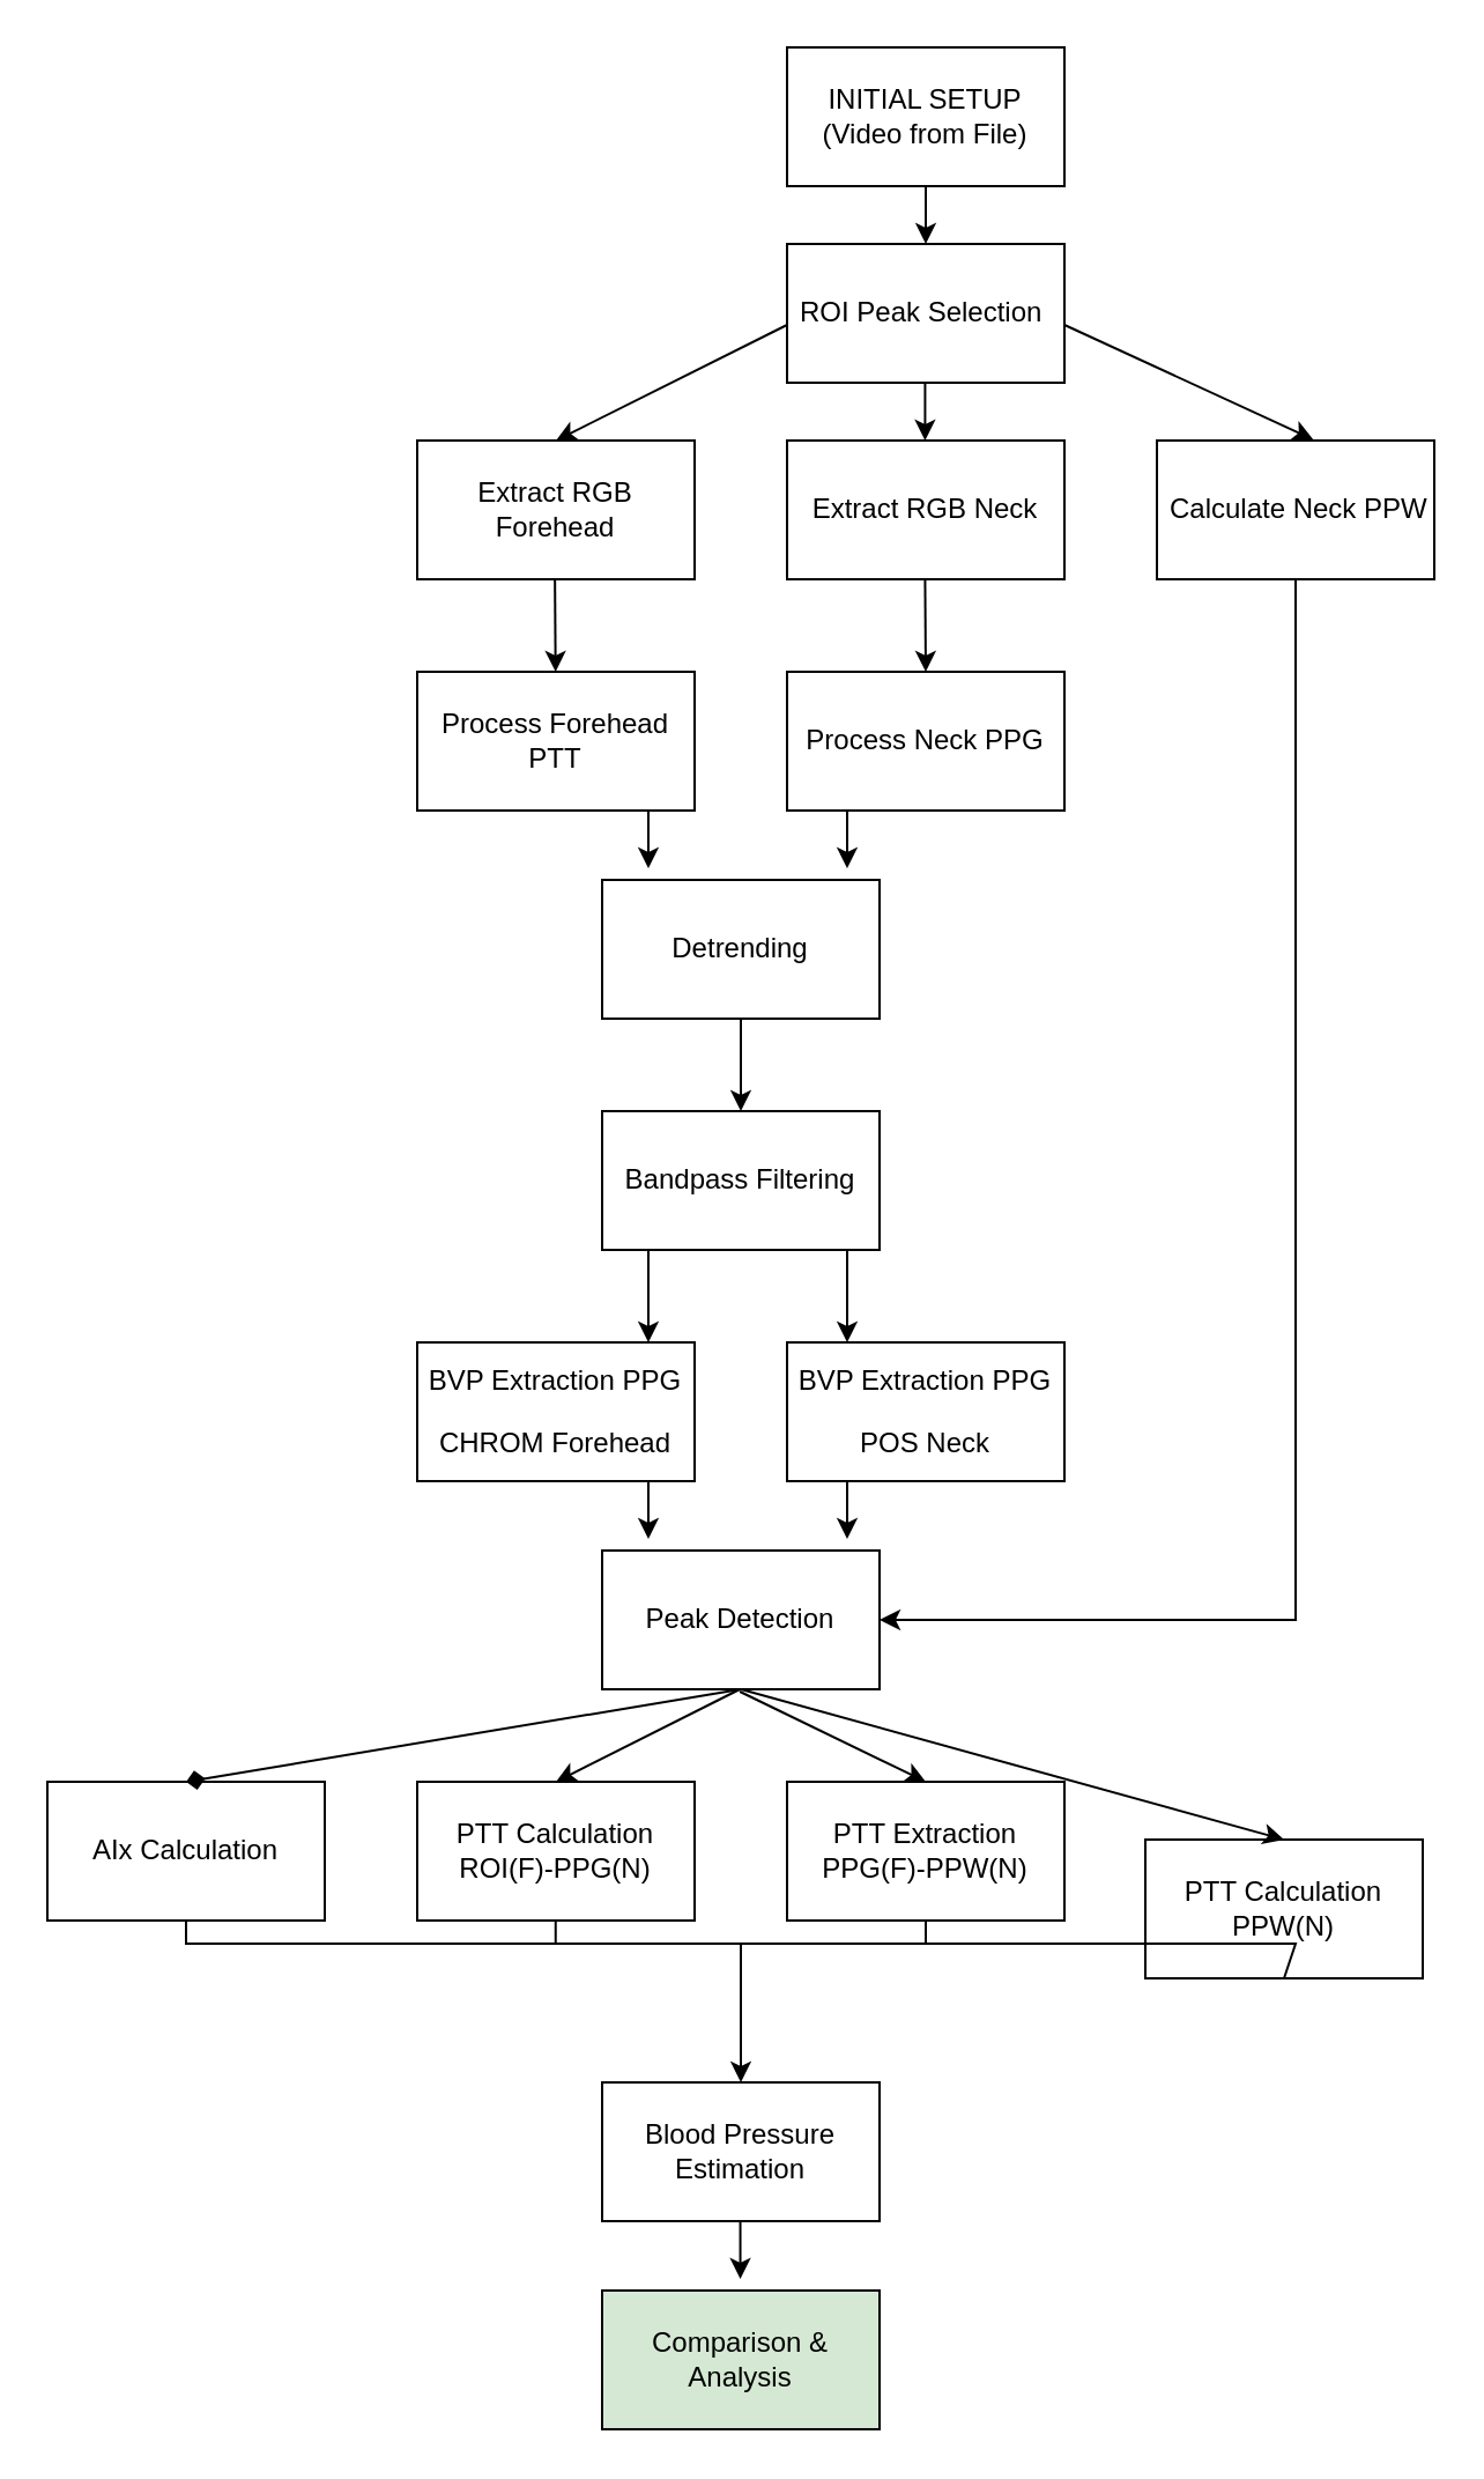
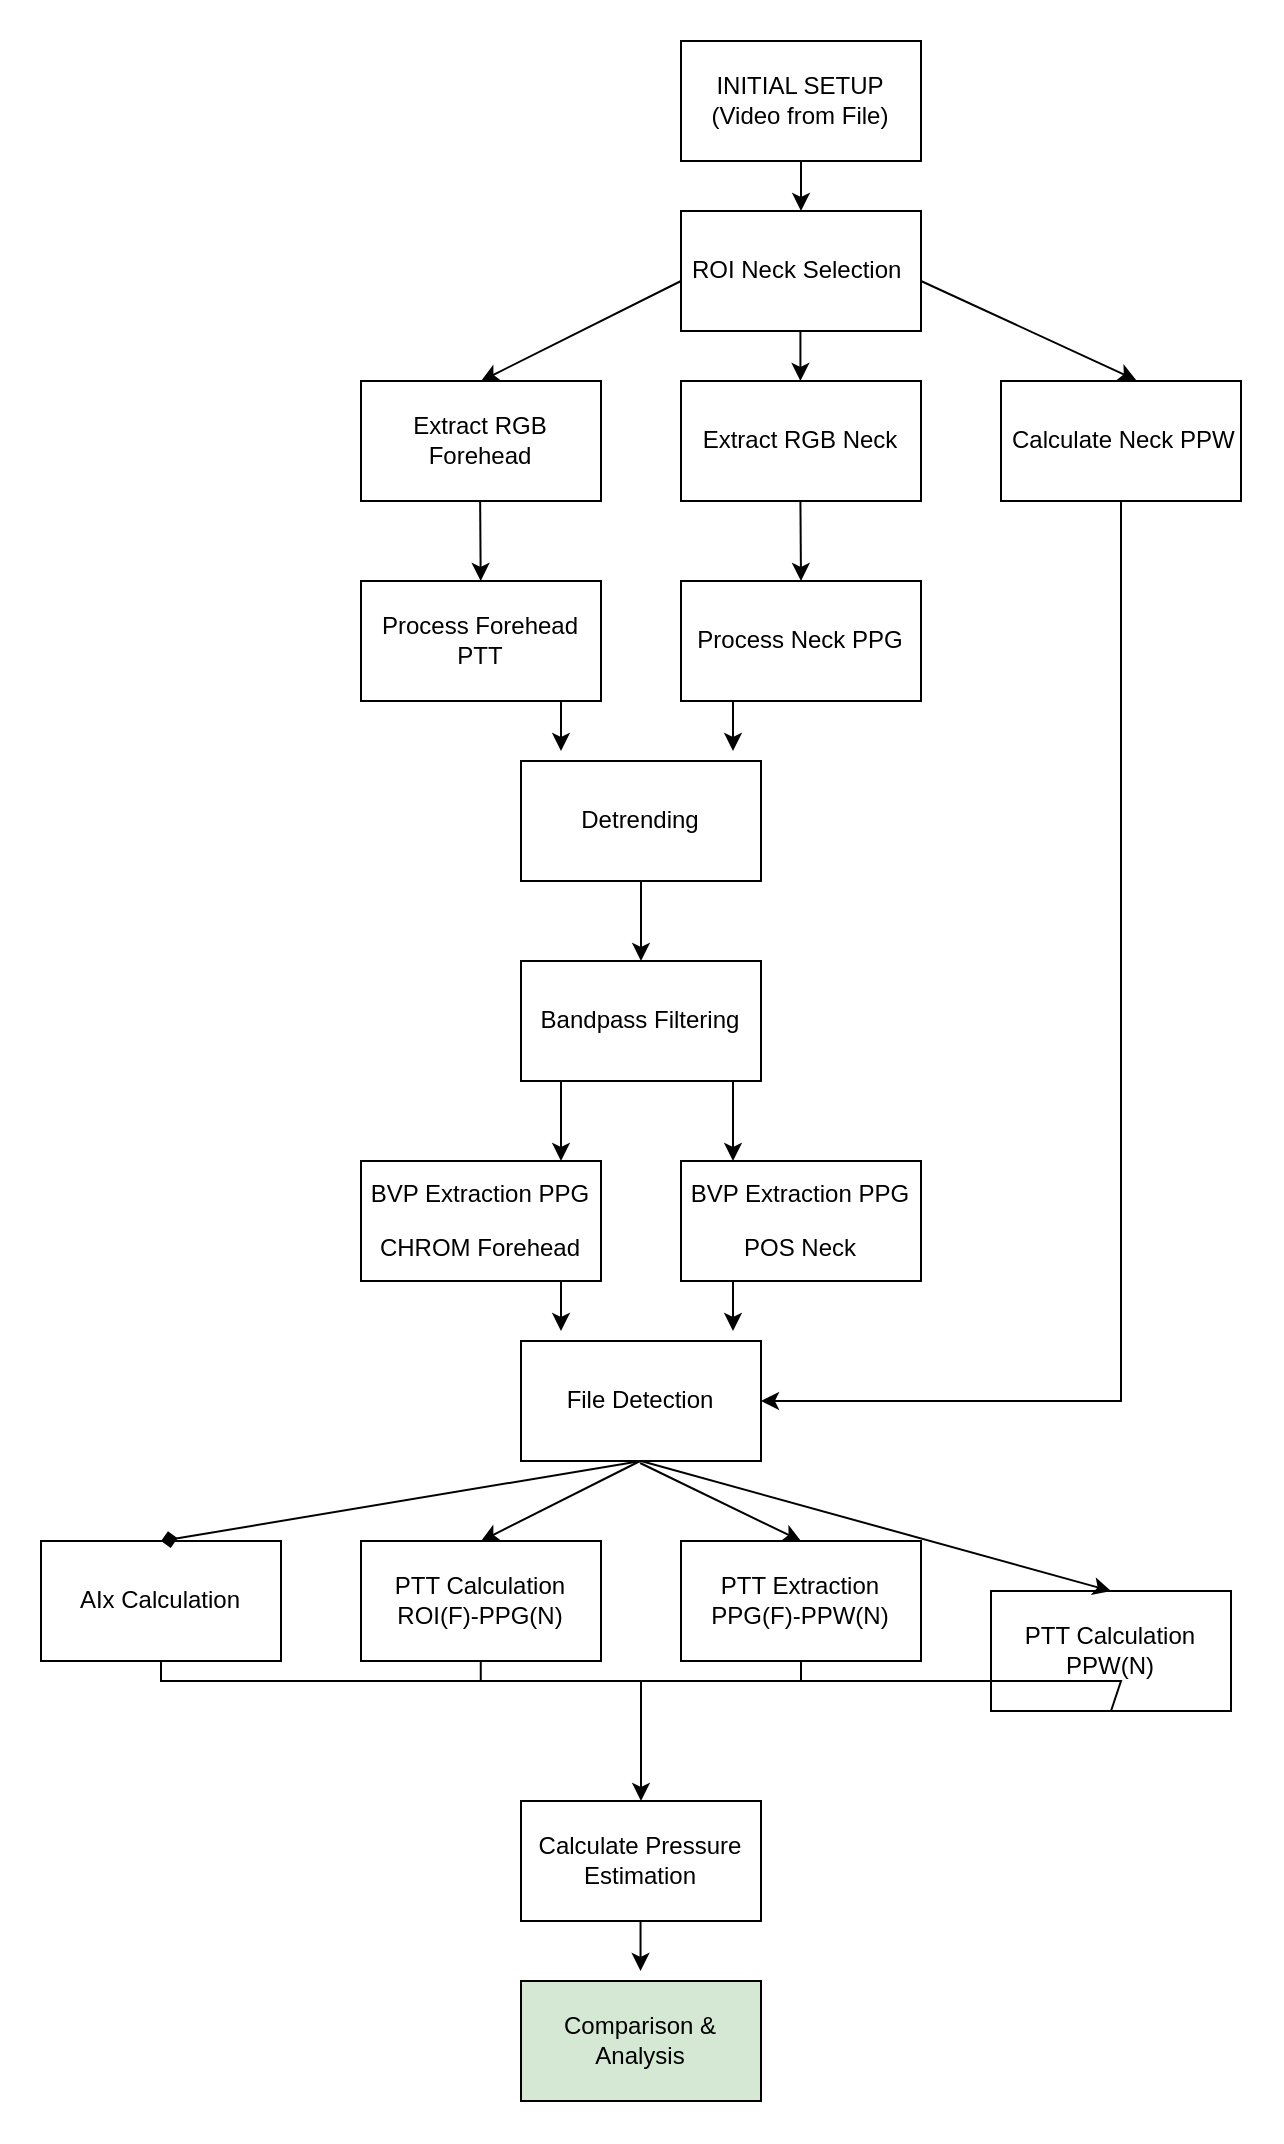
  <mxCell id="0" />
  <mxCell id="1" parent="0" />
  <mxCell id="2" value="INITIAL SETUP&lt;div&gt;(Video from File)&lt;/div&gt;" style="rounded=0;whiteSpace=wrap;html=1;" vertex="1" parent="1"><mxGeometry x="340" y="20" width="120" height="60" as="geometry" /></mxCell>
- <mxCell id="3" value="ROI Peak&amp;nbsp;&lt;span style=&quot;background-color: transparent; color: light-dark(rgb(0, 0, 0), rgb(255, 255, 255));&quot;&gt;Selection&amp;nbsp;&lt;/span&gt;" style="rounded=0;whiteSpace=wrap;html=1;" vertex="1" parent="1"><mxGeometry x="340" y="105" width="120" height="60" as="geometry" /></mxCell>
+ <mxCell id="3" value="ROI Neck&amp;nbsp;&lt;span style=&quot;background-color: transparent; color: light-dark(rgb(0, 0, 0), rgb(255, 255, 255));&quot;&gt;Selection&amp;nbsp;&lt;/span&gt;" style="rounded=0;whiteSpace=wrap;html=1;" vertex="1" parent="1"><mxGeometry x="340" y="105" width="120" height="60" as="geometry" /></mxCell>
  <mxCell id="4" value="&lt;p class=&quot;p1&quot;&gt;Process Forehead PTT&lt;/p&gt;" style="rounded=0;whiteSpace=wrap;html=1;" vertex="1" parent="1"><mxGeometry x="180" y="290" width="120" height="60" as="geometry" /></mxCell>
  <mxCell id="5" value="&lt;p class=&quot;p1&quot;&gt;Process Neck PPG&lt;/p&gt;" style="rounded=0;whiteSpace=wrap;html=1;" vertex="1" parent="1"><mxGeometry x="340" y="290" width="120" height="60" as="geometry" /></mxCell>
  <mxCell id="6" value="&lt;p class=&quot;p1&quot;&gt;&lt;span class=&quot;Apple-converted-space&quot;&gt;&amp;nbsp;&lt;/span&gt;Calculate Neck PPW&lt;/p&gt;" style="rounded=0;whiteSpace=wrap;html=1;" vertex="1" parent="1"><mxGeometry x="500" y="190" width="120" height="60" as="geometry" /></mxCell>
  <mxCell id="7" value="&lt;p class=&quot;p1&quot;&gt;Detrending&lt;/p&gt;" style="rounded=0;whiteSpace=wrap;html=1;" vertex="1" parent="1"><mxGeometry x="260" y="380" width="120" height="60" as="geometry" /></mxCell>
  <mxCell id="8" value="&lt;p class=&quot;p1&quot;&gt;Bandpass Filtering&lt;/p&gt;" style="rounded=0;whiteSpace=wrap;html=1;" vertex="1" parent="1"><mxGeometry x="260" y="480" width="120" height="60" as="geometry" /></mxCell>
  <mxCell id="9" value="&lt;p class=&quot;p1&quot;&gt;BVP Extraction PPG&lt;/p&gt;&lt;p class=&quot;p1&quot;&gt;&lt;span style=&quot;background-color: transparent; color: light-dark(rgb(0, 0, 0), rgb(255, 255, 255));&quot;&gt;CHROM&amp;nbsp;&lt;/span&gt;&lt;span style=&quot;background-color: transparent; color: light-dark(rgb(0, 0, 0), rgb(255, 255, 255));&quot;&gt;Forehead&lt;/span&gt;&lt;/p&gt;" style="rounded=0;whiteSpace=wrap;html=1;" vertex="1" parent="1"><mxGeometry x="180" y="580" width="120" height="60" as="geometry" /></mxCell>
  <mxCell id="10" value="&lt;p class=&quot;p1&quot;&gt;BVP Extraction PPG&lt;/p&gt;&lt;p class=&quot;p1&quot;&gt;&lt;span style=&quot;background-color: transparent; color: light-dark(rgb(0, 0, 0), rgb(255, 255, 255));&quot;&gt;POS Neck&lt;/span&gt;&lt;/p&gt;" style="rounded=0;whiteSpace=wrap;html=1;" vertex="1" parent="1"><mxGeometry x="340" y="580" width="120" height="60" as="geometry" /></mxCell>
- <mxCell id="11" value="Peak Detection" style="rounded=0;whiteSpace=wrap;html=1;" vertex="1" parent="1"><mxGeometry x="260" y="670" width="120" height="60" as="geometry" /></mxCell>
+ <mxCell id="11" value="File Detection" style="rounded=0;whiteSpace=wrap;html=1;" vertex="1" parent="1"><mxGeometry x="260" y="670" width="120" height="60" as="geometry" /></mxCell>
  <mxCell id="12" value="PTT Calculation&lt;br&gt;ROI(F)-PPG(N)" style="rounded=0;whiteSpace=wrap;html=1;" vertex="1" parent="1"><mxGeometry x="180" y="770" width="120" height="60" as="geometry" /></mxCell>
  <mxCell id="13" value="AIx Calculation" style="rounded=0;whiteSpace=wrap;html=1;" vertex="1" parent="1"><mxGeometry x="20" y="770" width="120" height="60" as="geometry" /></mxCell>
- <mxCell id="14" value="Blood Pressure Estimation" style="rounded=0;whiteSpace=wrap;html=1;" vertex="1" parent="1"><mxGeometry x="260" y="900" width="120" height="60" as="geometry" /></mxCell>
+ <mxCell id="14" value="Calculate Pressure Estimation" style="rounded=0;whiteSpace=wrap;html=1;" vertex="1" parent="1"><mxGeometry x="260" y="900" width="120" height="60" as="geometry" /></mxCell>
  <mxCell id="15" value="Comparison &amp;amp; Analysis" style="rounded=0;whiteSpace=wrap;html=1;fillColor=#d5e8d4;" vertex="1" parent="1"><mxGeometry x="260" y="990" width="120" height="60" as="geometry" /></mxCell>
  <mxCell id="16" value="&lt;p class=&quot;p1&quot;&gt;Extract RGB Forehead&lt;/p&gt;" style="rounded=0;whiteSpace=wrap;html=1;" vertex="1" parent="1"><mxGeometry x="180" y="190" width="120" height="60" as="geometry" /></mxCell>
  <mxCell id="17" value="&lt;p class=&quot;p1&quot;&gt;Extract RGB Neck&lt;/p&gt;" style="rounded=0;whiteSpace=wrap;html=1;" vertex="1" parent="1"><mxGeometry x="340" y="190" width="120" height="60" as="geometry" /></mxCell>
  <mxCell id="18" value="" style="endArrow=classic;html=1;rounded=0;entryX=0.5;entryY=0;entryDx=0;entryDy=0;" edge="1" parent="1" target="3"><mxGeometry width="50" height="50" relative="1" as="geometry"><mxPoint x="400" y="80" as="sourcePoint" /><mxPoint x="450" y="30" as="targetPoint" /></mxGeometry></mxCell>
  <mxCell id="19" value="" style="endArrow=classic;html=1;rounded=0;entryX=0.5;entryY=0;entryDx=0;entryDy=0;" edge="1" parent="1"><mxGeometry width="50" height="50" relative="1" as="geometry"><mxPoint x="399.71" y="165" as="sourcePoint" /><mxPoint x="399.71" y="190" as="targetPoint" /></mxGeometry></mxCell>
  <mxCell id="20" value="" style="endArrow=classic;html=1;rounded=0;entryX=0.5;entryY=0;entryDx=0;entryDy=0;" edge="1" parent="1" target="5"><mxGeometry width="50" height="50" relative="1" as="geometry"><mxPoint x="399.71" y="250" as="sourcePoint" /><mxPoint x="399.71" y="275" as="targetPoint" /></mxGeometry></mxCell>
  <mxCell id="21" value="" style="endArrow=classic;html=1;rounded=0;entryX=0.5;entryY=0;entryDx=0;entryDy=0;" edge="1" parent="1"><mxGeometry width="50" height="50" relative="1" as="geometry"><mxPoint x="366" y="350" as="sourcePoint" /><mxPoint x="366" y="375" as="targetPoint" /></mxGeometry></mxCell>
  <mxCell id="22" value="" style="endArrow=classic;html=1;rounded=0;entryX=0.5;entryY=0;entryDx=0;entryDy=0;" edge="1" parent="1"><mxGeometry width="50" height="50" relative="1" as="geometry"><mxPoint x="280" y="350" as="sourcePoint" /><mxPoint x="280" y="375" as="targetPoint" /></mxGeometry></mxCell>
  <mxCell id="23" value="" style="endArrow=classic;html=1;rounded=0;entryX=0.5;entryY=0;entryDx=0;entryDy=0;" edge="1" parent="1" target="8"><mxGeometry width="50" height="50" relative="1" as="geometry"><mxPoint x="320" y="440" as="sourcePoint" /><mxPoint x="320" y="465" as="targetPoint" /></mxGeometry></mxCell>
  <mxCell id="24" value="" style="endArrow=classic;html=1;rounded=0;entryX=0.5;entryY=0;entryDx=0;entryDy=0;" edge="1" parent="1"><mxGeometry width="50" height="50" relative="1" as="geometry"><mxPoint x="366" y="540" as="sourcePoint" /><mxPoint x="366" y="580" as="targetPoint" /></mxGeometry></mxCell>
  <mxCell id="25" value="" style="endArrow=classic;html=1;rounded=0;entryX=0.5;entryY=0;entryDx=0;entryDy=0;" edge="1" parent="1"><mxGeometry width="50" height="50" relative="1" as="geometry"><mxPoint x="280" y="540" as="sourcePoint" /><mxPoint x="280" y="580" as="targetPoint" /></mxGeometry></mxCell>
  <mxCell id="26" value="" style="endArrow=classic;html=1;rounded=0;entryX=0.5;entryY=0;entryDx=0;entryDy=0;" edge="1" parent="1"><mxGeometry width="50" height="50" relative="1" as="geometry"><mxPoint x="366" y="640" as="sourcePoint" /><mxPoint x="366" y="665" as="targetPoint" /></mxGeometry></mxCell>
  <mxCell id="27" value="" style="endArrow=classic;html=1;rounded=0;entryX=0.5;entryY=0;entryDx=0;entryDy=0;" edge="1" parent="1"><mxGeometry width="50" height="50" relative="1" as="geometry"><mxPoint x="280" y="640" as="sourcePoint" /><mxPoint x="280" y="665" as="targetPoint" /></mxGeometry></mxCell>
  <mxCell id="28" value="" style="endArrow=classic;html=1;rounded=0;entryX=0.5;entryY=0;entryDx=0;entryDy=0;" edge="1" parent="1" target="35"><mxGeometry width="50" height="50" relative="1" as="geometry"><mxPoint x="319.57" y="731" as="sourcePoint" /><mxPoint x="319.57" y="770" as="targetPoint" /></mxGeometry></mxCell>
  <mxCell id="29" value="" style="endArrow=diamond;html=1;rounded=0;entryX=0.5;entryY=0;entryDx=0;entryDy=0;exitX=0.5;exitY=1;exitDx=0;exitDy=0;" edge="1" parent="1" source="11" target="13"><mxGeometry width="50" height="50" relative="1" as="geometry"><mxPoint x="280" y="730" as="sourcePoint" /><mxPoint x="280" y="755" as="targetPoint" /></mxGeometry></mxCell>
  <mxCell id="30" value="" style="endArrow=classic;html=1;rounded=0;entryX=0.5;entryY=0;entryDx=0;entryDy=0;" edge="1" parent="1"><mxGeometry width="50" height="50" relative="1" as="geometry"><mxPoint x="319.77" y="960" as="sourcePoint" /><mxPoint x="319.77" y="985" as="targetPoint" /></mxGeometry></mxCell>
  <mxCell id="31" value="" style="endArrow=classic;html=1;rounded=0;entryX=0.564;entryY=-0.007;entryDx=0;entryDy=0;entryPerimeter=0;" edge="1" parent="1" target="6"><mxGeometry width="50" height="50" relative="1" as="geometry"><mxPoint x="460" y="140" as="sourcePoint" /><mxPoint x="510" y="90" as="targetPoint" /></mxGeometry></mxCell>
  <mxCell id="32" value="" style="endArrow=classic;html=1;rounded=0;entryX=0.5;entryY=0;entryDx=0;entryDy=0;" edge="1" parent="1" target="16"><mxGeometry width="50" height="50" relative="1" as="geometry"><mxPoint x="340" y="140" as="sourcePoint" /><mxPoint x="448" y="190" as="targetPoint" /></mxGeometry></mxCell>
  <mxCell id="33" value="" style="endArrow=classic;html=1;rounded=0;entryX=1;entryY=0.5;entryDx=0;entryDy=0;" edge="1" parent="1" target="11"><mxGeometry width="50" height="50" relative="1" as="geometry"><mxPoint x="560" y="250" as="sourcePoint" /><mxPoint x="560" y="700" as="targetPoint" /><Array as="points"><mxPoint x="560" y="700" /></Array></mxGeometry></mxCell>
  <mxCell id="34" value="PTT Calculation&lt;br&gt;PPW(N)" style="rounded=0;whiteSpace=wrap;html=1;" vertex="1" parent="1"><mxGeometry x="495" y="795" width="120" height="60" as="geometry" /></mxCell>
  <mxCell id="35" value="PTT Extraction&lt;br&gt;PPG(F)-PPW(N)" style="rounded=0;whiteSpace=wrap;html=1;" vertex="1" parent="1"><mxGeometry x="340" y="770" width="120" height="60" as="geometry" /></mxCell>
  <mxCell id="36" value="" style="endArrow=classic;html=1;rounded=0;entryX=0.5;entryY=0;entryDx=0;entryDy=0;" edge="1" parent="1" target="12"><mxGeometry width="50" height="50" relative="1" as="geometry"><mxPoint x="319.57" y="730" as="sourcePoint" /><mxPoint x="319.57" y="769" as="targetPoint" /></mxGeometry></mxCell>
  <mxCell id="37" value="" style="endArrow=classic;html=1;rounded=0;entryX=0.5;entryY=0;entryDx=0;entryDy=0;" edge="1" parent="1" target="34"><mxGeometry width="50" height="50" relative="1" as="geometry"><mxPoint x="320" y="730" as="sourcePoint" /><mxPoint x="400.43" y="769" as="targetPoint" /></mxGeometry></mxCell>
  <mxCell id="38" value="" style="endArrow=classic;html=1;rounded=0;entryX=0.5;entryY=0;entryDx=0;entryDy=0;" edge="1" parent="1"><mxGeometry width="50" height="50" relative="1" as="geometry"><mxPoint x="239.57" y="250" as="sourcePoint" /><mxPoint x="239.86" y="290" as="targetPoint" /></mxGeometry></mxCell>
  <mxCell id="39" value="" style="endArrow=classic;html=1;rounded=0;" edge="1" parent="1" target="14"><mxGeometry width="50" height="50" relative="1" as="geometry"><mxPoint x="320" y="840" as="sourcePoint" /><mxPoint x="690" y="840" as="targetPoint" /></mxGeometry></mxCell>
  <mxCell id="40" value="" style="endArrow=none;html=1;rounded=0;" edge="1" parent="1"><mxGeometry width="50" height="50" relative="1" as="geometry"><mxPoint x="320" y="840" as="sourcePoint" /><mxPoint x="80" y="830" as="targetPoint" /><Array as="points"><mxPoint x="80" y="840" /></Array></mxGeometry></mxCell>
  <mxCell id="41" value="" style="endArrow=none;html=1;rounded=0;exitX=0.5;exitY=1;exitDx=0;exitDy=0;" edge="1" parent="1" source="34"><mxGeometry width="50" height="50" relative="1" as="geometry"><mxPoint x="590" y="850" as="sourcePoint" /><mxPoint x="320" y="840" as="targetPoint" /><Array as="points"><mxPoint x="560" y="840" /></Array></mxGeometry></mxCell>
  <mxCell id="42" value="" style="endArrow=none;html=1;rounded=0;entryX=0.5;entryY=1;entryDx=0;entryDy=0;" edge="1" parent="1" target="35"><mxGeometry width="50" height="50" relative="1" as="geometry"><mxPoint x="400" y="840" as="sourcePoint" /><mxPoint x="450" y="870" as="targetPoint" /></mxGeometry></mxCell>
  <mxCell id="43" value="" style="endArrow=none;html=1;rounded=0;entryX=0.5;entryY=1;entryDx=0;entryDy=0;" edge="1" parent="1"><mxGeometry width="50" height="50" relative="1" as="geometry"><mxPoint x="239.88" y="840" as="sourcePoint" /><mxPoint x="239.88" y="830" as="targetPoint" /></mxGeometry></mxCell>
